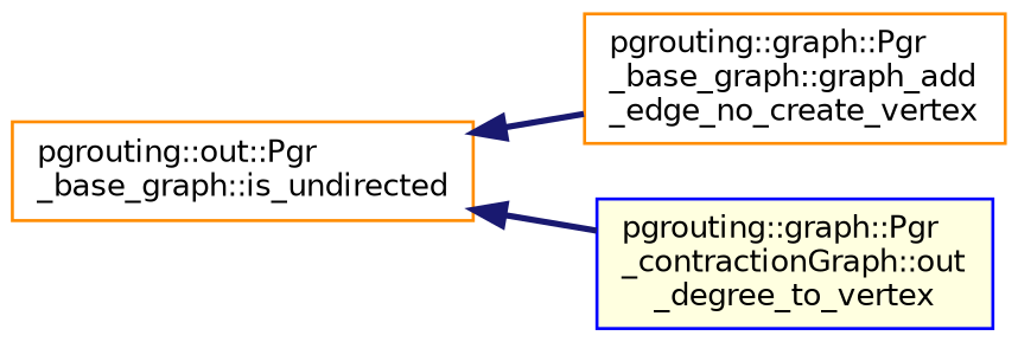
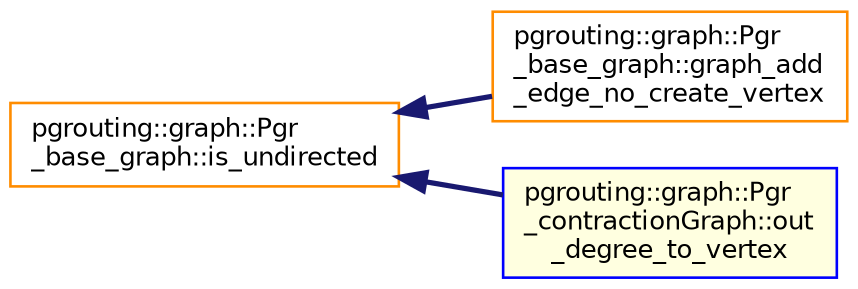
  digraph {
    rankdir=LR
    node [color=darkorange fillcolor=white fontname=Helvetica fontsize=10 shape=record style=filled]
    edge [color=midnightblue dir=back fontname=Helvetica fontsize=10 labelfontname=Helvetica labelfontsize=10 style=bold]
-   n1 [fontcolor=black height=0.2 label="pgrouting::out::Pgr\l_base_graph::is_undirected" width=0.4]
+   n1 [fontcolor=black height=0.2 label="pgrouting::graph::Pgr\l_base_graph::is_undirected" width=0.4]
    n2 [height=0.2 label="pgrouting::graph::Pgr\l_base_graph::graph_add\l_edge_no_create_vertex" width=0.4]
    n3 [color=blue fillcolor=lightyellow height=0.2 label="pgrouting::graph::Pgr\l_contractionGraph::out\l_degree_to_vertex" width=0.4]
    n1 -> n2
    n1 -> n3
  }
